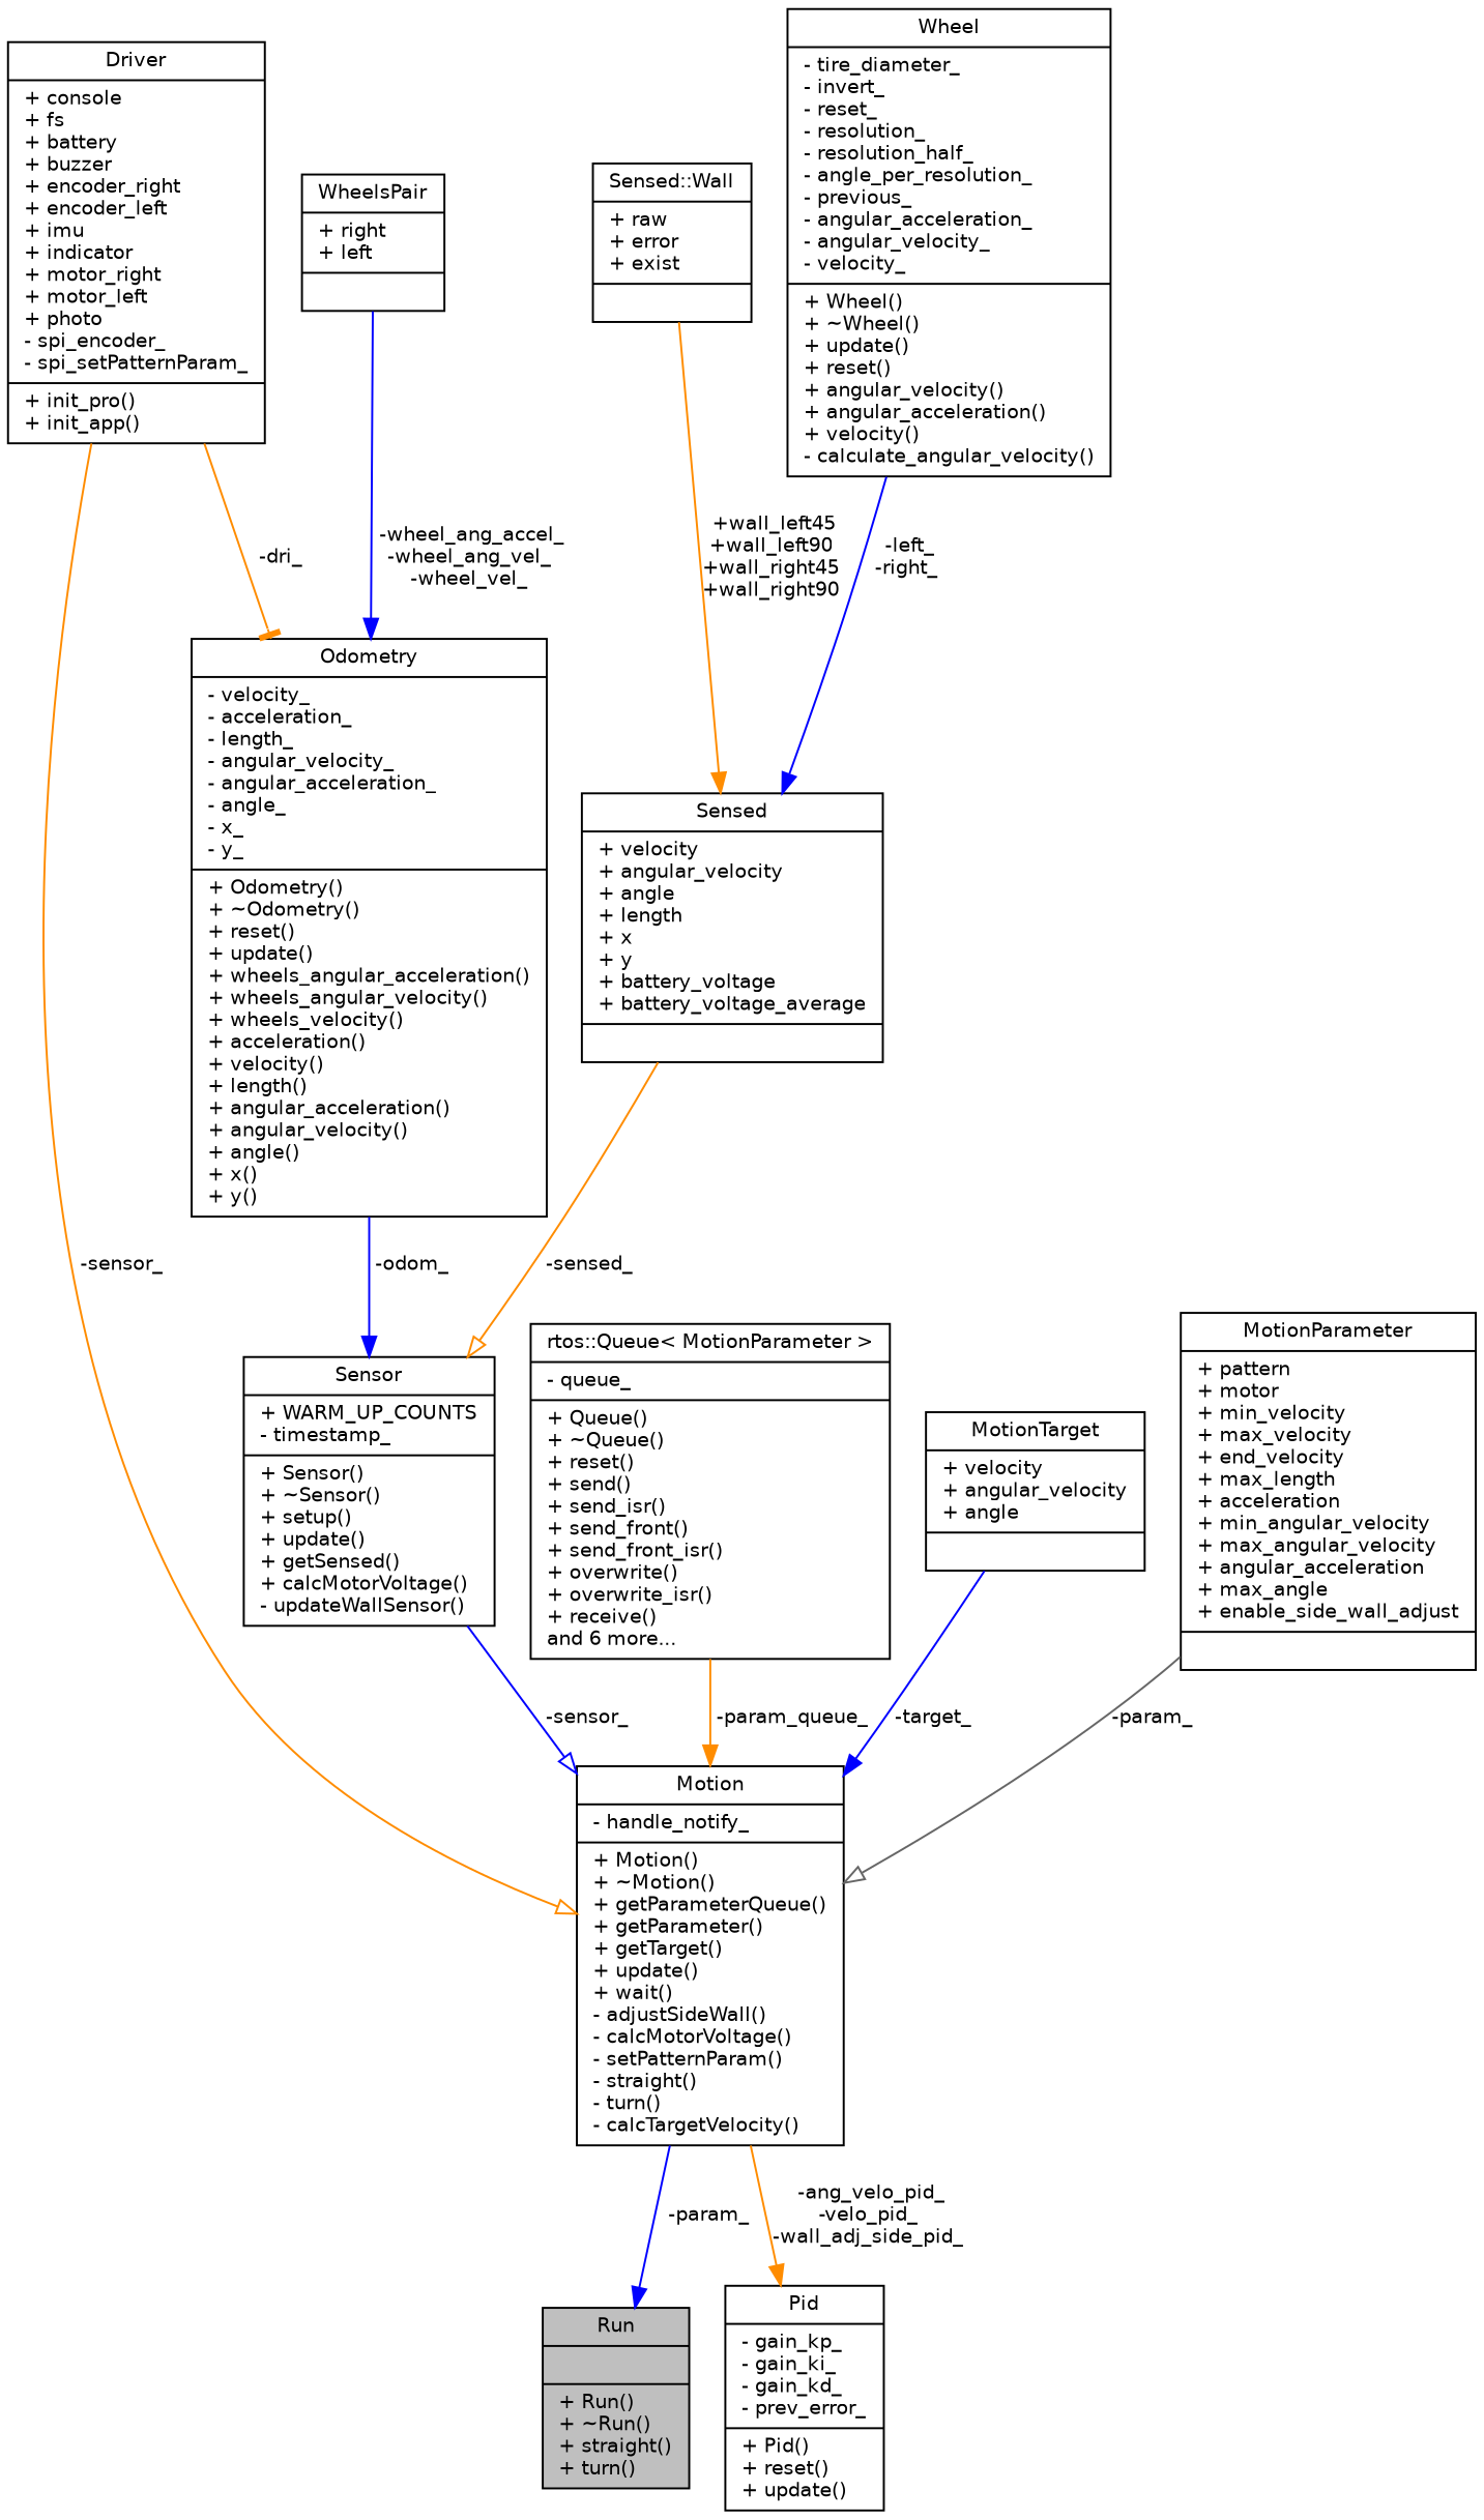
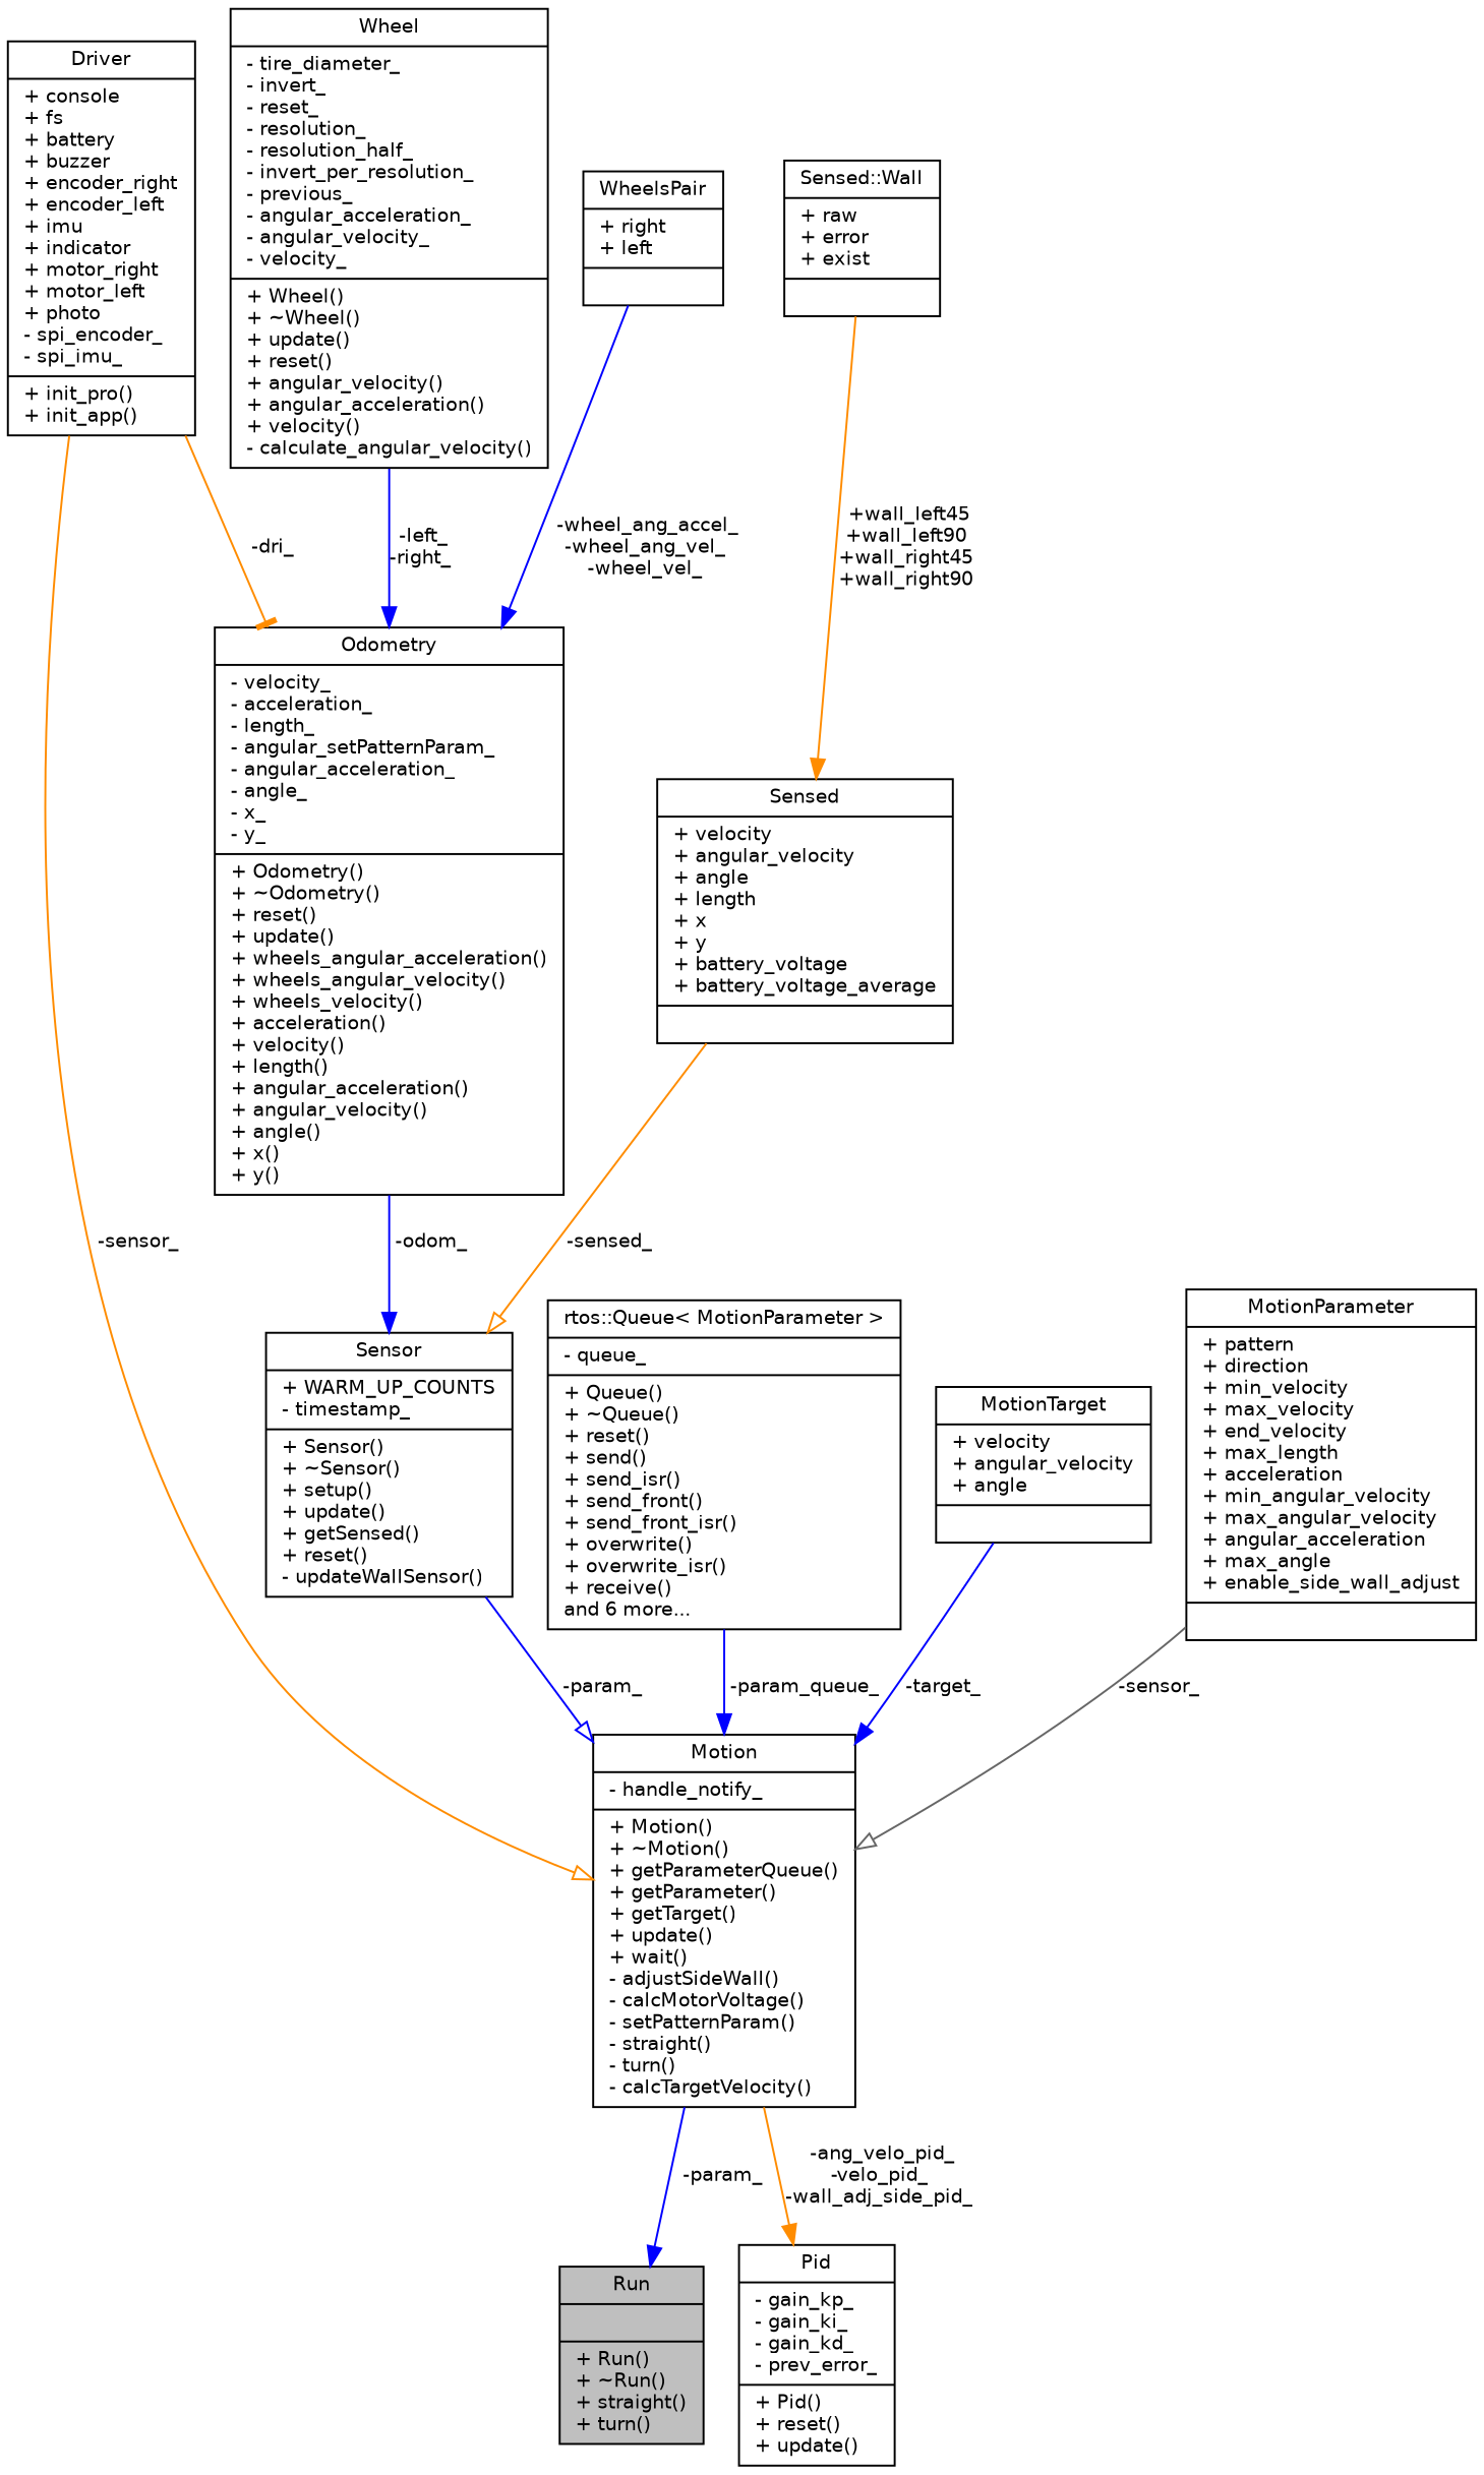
  digraph {
    node [color=black fillcolor=white fontname=Helvetica fontsize=10 shape=record style=filled]
    edge [arrowhead=normal color=blue fontname=Helvetica fontsize=10 labelfontname=Helvetica labelfontsize=10 style=solid]
    n1 [fillcolor=grey75 fontcolor=black height=0.2 label="{Run\n||+ Run()\l+ ~Run()\l+ straight()\l+ turn()\l}" width=0.4]
    n2 [height=0.2 label="{Motion\n|- handle_notify_\l|+ Motion()\l+ ~Motion()\l+ getParameterQueue()\l+ getParameter()\l+ getTarget()\l+ update()\l+ wait()\l- adjustSideWall()\l- calcMotorVoltage()\l- setPatternParam()\l- straight()\l- turn()\l- calcTargetVelocity()\l}" width=0.4]
    n3 [height=0.2 label="{Pid\n|- gain_kp_\l- gain_ki_\l- gain_kd_\l- prev_error_\l|+ Pid()\l+ reset()\l+ update()\l}" width=0.4]
-   n4 [height=0.2 label="{Driver\n|+ console\l+ fs\l+ battery\l+ buzzer\l+ encoder_right\l+ encoder_left\l+ imu\l+ indicator\l+ motor_right\l+ motor_left\l+ photo\l- spi_encoder_\l- spi_setPatternParam_\l|+ init_pro()\l+ init_app()\l}" width=0.4]
-   n5 [height=0.2 label="{Odometry\n|- velocity_\l- acceleration_\l- length_\l- angular_velocity_\l- angular_acceleration_\l- angle_\l- x_\l- y_\l|+ Odometry()\l+ ~Odometry()\l+ reset()\l+ update()\l+ wheels_angular_acceleration()\l+ wheels_angular_velocity()\l+ wheels_velocity()\l+ acceleration()\l+ velocity()\l+ length()\l+ angular_acceleration()\l+ angular_velocity()\l+ angle()\l+ x()\l+ y()\l}" width=0.4]
-   n6 [height=0.2 label="{Sensor\n|+ WARM_UP_COUNTS\l- timestamp_\l|+ Sensor()\l+ ~Sensor()\l+ setup()\l+ update()\l+ getSensed()\l+ calcMotorVoltage()\l- updateWallSensor()\l}" width=0.4]
+   n4 [height=0.2 label="{Driver\n|+ console\l+ fs\l+ battery\l+ buzzer\l+ encoder_right\l+ encoder_left\l+ imu\l+ indicator\l+ motor_right\l+ motor_left\l+ photo\l- spi_encoder_\l- spi_imu_\l|+ init_pro()\l+ init_app()\l}" width=0.4]
+   n5 [height=0.2 label="{Odometry\n|- velocity_\l- acceleration_\l- length_\l- angular_setPatternParam_\l- angular_acceleration_\l- angle_\l- x_\l- y_\l|+ Odometry()\l+ ~Odometry()\l+ reset()\l+ update()\l+ wheels_angular_acceleration()\l+ wheels_angular_velocity()\l+ wheels_velocity()\l+ acceleration()\l+ velocity()\l+ length()\l+ angular_acceleration()\l+ angular_velocity()\l+ angle()\l+ x()\l+ y()\l}" width=0.4]
+   n6 [height=0.2 label="{Sensor\n|+ WARM_UP_COUNTS\l- timestamp_\l|+ Sensor()\l+ ~Sensor()\l+ setup()\l+ update()\l+ getSensed()\l+ reset()\l- updateWallSensor()\l}" width=0.4]
    n7 [height=0.2 label="{rtos::Queue\< MotionParameter \>\n|- queue_\l|+ Queue()\l+ ~Queue()\l+ reset()\l+ send()\l+ send_isr()\l+ send_front()\l+ send_front_isr()\l+ overwrite()\l+ overwrite_isr()\l+ receive()\land 6 more...\l}" width=0.4]
    n8 [height=0.2 label="{Sensed\n|+ velocity\l+ angular_velocity\l+ angle\l+ length\l+ x\l+ y\l+ battery_voltage\l+ battery_voltage_average\l|}" width=0.4]
    n9 [height=0.2 label="{Sensed::Wall\n|+ raw\l+ error\l+ exist\l|}" width=0.4]
-   n10 [height=0.2 label="{Wheel\n|- tire_diameter_\l- invert_\l- reset_\l- resolution_\l- resolution_half_\l- angle_per_resolution_\l- previous_\l- angular_acceleration_\l- angular_velocity_\l- velocity_\l|+ Wheel()\l+ ~Wheel()\l+ update()\l+ reset()\l+ angular_velocity()\l+ angular_acceleration()\l+ velocity()\l- calculate_angular_velocity()\l}" width=0.4]
+   n10 [height=0.2 label="{Wheel\n|- tire_diameter_\l- invert_\l- reset_\l- resolution_\l- resolution_half_\l- invert_per_resolution_\l- previous_\l- angular_acceleration_\l- angular_velocity_\l- velocity_\l|+ Wheel()\l+ ~Wheel()\l+ update()\l+ reset()\l+ angular_velocity()\l+ angular_acceleration()\l+ velocity()\l- calculate_angular_velocity()\l}" width=0.4]
    n11 [height=0.2 label="{WheelsPair\n|+ right\l+ left\l|}" width=0.4]
    n12 [height=0.2 label="{MotionTarget\n|+ velocity\l+ angular_velocity\l+ angle\l|}" width=0.4]
-   n13 [height=0.2 label="{MotionParameter\n|+ pattern\l+ motor\l+ min_velocity\l+ max_velocity\l+ end_velocity\l+ max_length\l+ acceleration\l+ min_angular_velocity\l+ max_angular_velocity\l+ angular_acceleration\l+ max_angle\l+ enable_side_wall_adjust\l|}" width=0.4]
+   n13 [height=0.2 label="{MotionParameter\n|+ pattern\l+ direction\l+ min_velocity\l+ max_velocity\l+ end_velocity\l+ max_length\l+ acceleration\l+ min_angular_velocity\l+ max_angular_velocity\l+ angular_acceleration\l+ max_angle\l+ enable_side_wall_adjust\l|}" width=0.4]
    n2 -> n1 [label=" -param_"]
    n2 -> n3 [color=darkorange label=" -ang_velo_pid_\n-velo_pid_\n-wall_adj_side_pid_"]
    n4 -> n2 [arrowhead=onormal color=darkorange label=" -sensor_"]
    n4 -> n5 [arrowhead=tee color=darkorange label=" -dri_"]
    n5 -> n6 [label=" -odom_"]
-   n6 -> n2 [arrowhead=onormal label=" -sensor_"]
-   n7 -> n2 [color=darkorange label=" -param_queue_"]
+   n6 -> n2 [arrowhead=onormal label=" -param_"]
+   n7 -> n2 [label=" -param_queue_"]
    n8 -> n6 [arrowhead=onormal color=darkorange label=" -sensed_"]
    n9 -> n8 [color=darkorange label=" +wall_left45\n+wall_left90\n+wall_right45\n+wall_right90"]
-   n10 -> n8 [label=" -left_\n-right_"]
+   n10 -> n5 [label=" -left_\n-right_"]
    n11 -> n5 [label=" -wheel_ang_accel_\n-wheel_ang_vel_\n-wheel_vel_"]
    n12 -> n2 [label=" -target_"]
-   n13 -> n2 [arrowhead=onormal color=gray40 label=" -param_"]
+   n13 -> n2 [arrowhead=onormal color=gray40 label=" -sensor_"]
  }
